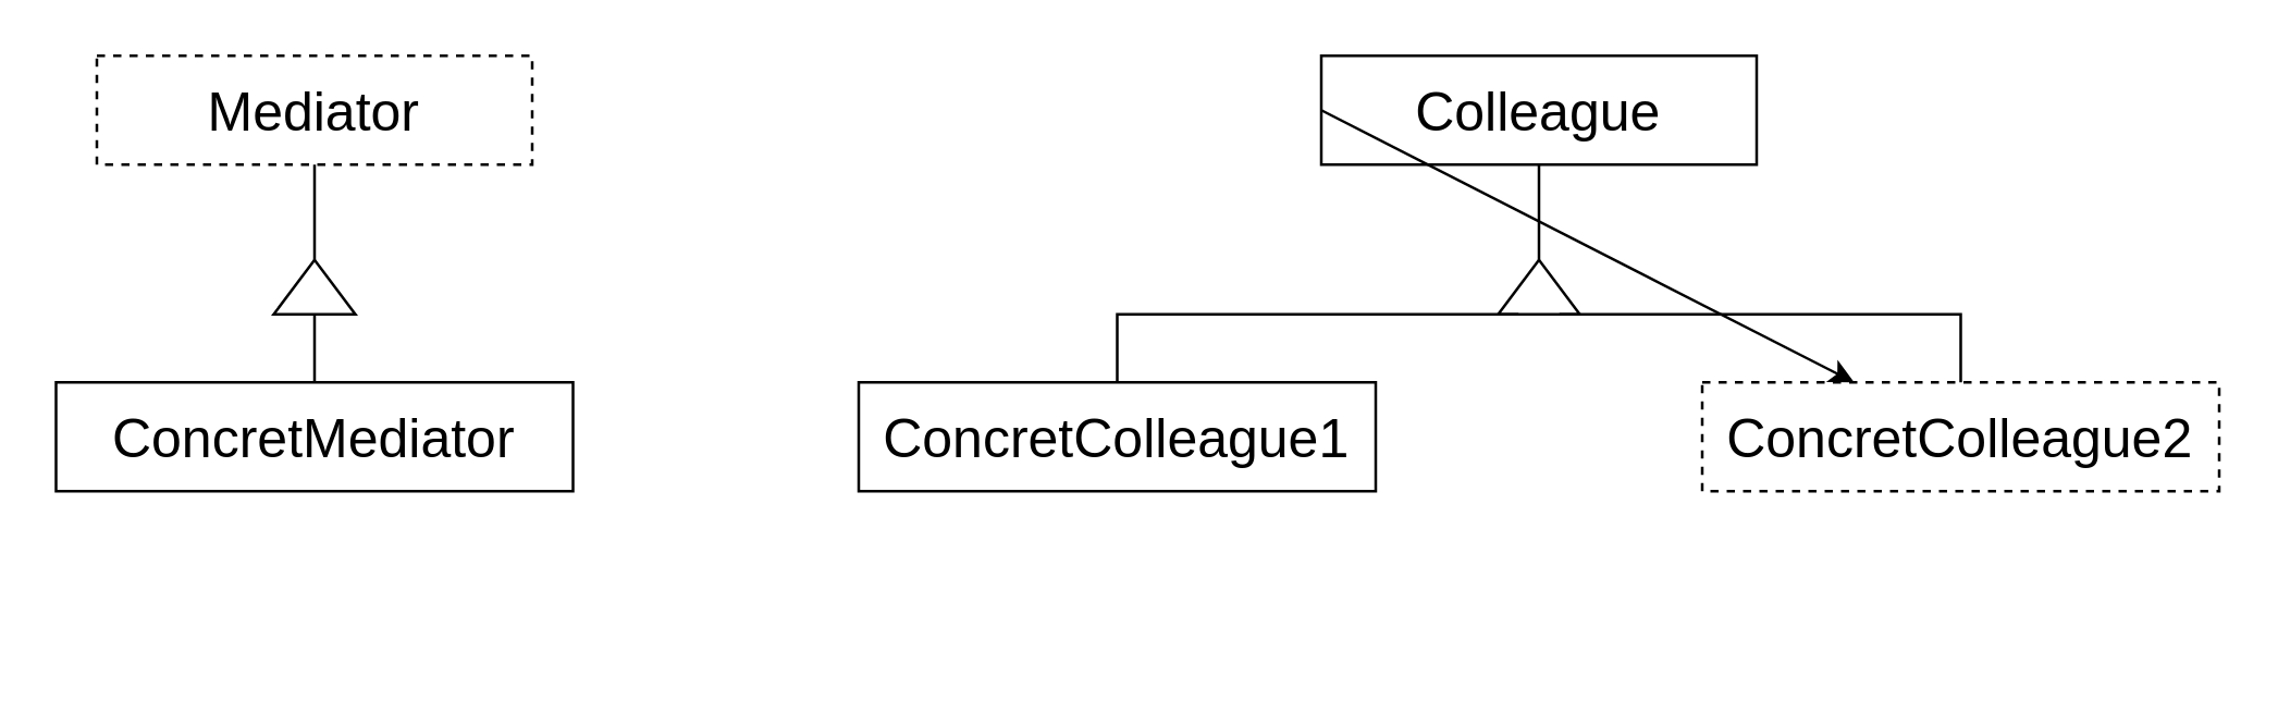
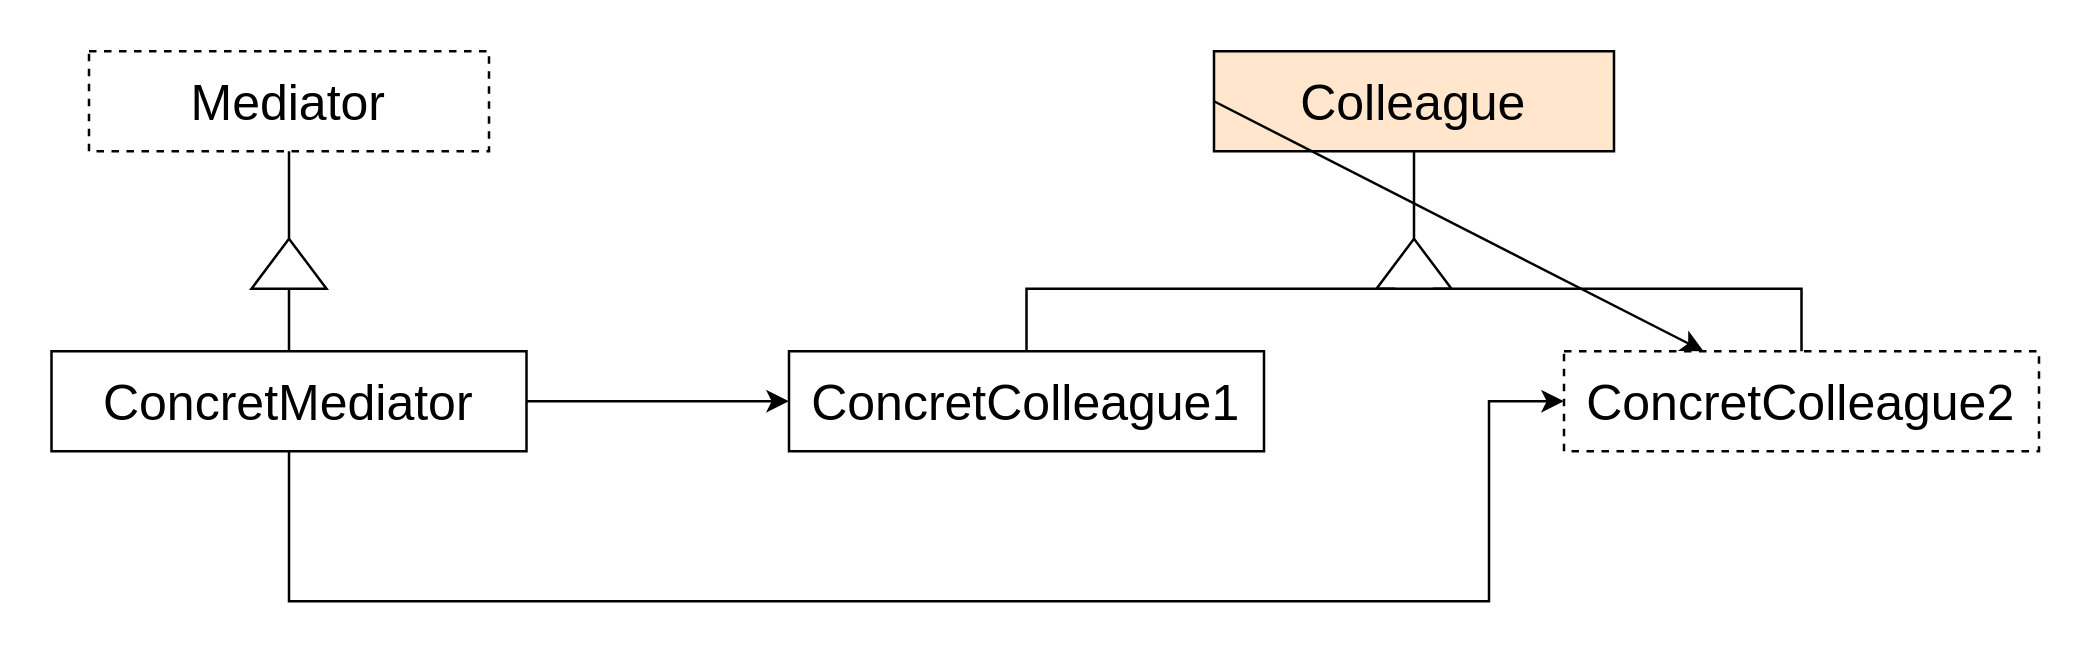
  <mxCell id="0" />
  <mxCell id="1" parent="0" />
  <mxCell id="2" value="&lt;font style=&quot;font-size: 20px;&quot;&gt;Mediator&lt;/font&gt;" style="rounded=0;whiteSpace=wrap;html=1;dashed=1;" vertex="1" parent="1"><mxGeometry x="35" y="20" width="160" height="40" as="geometry" /></mxCell>
- <mxCell id="3" value="&lt;font style=&quot;font-size: 20px;&quot;&gt;Colleague&lt;/font&gt;" style="rounded=0;whiteSpace=wrap;html=1;" vertex="1" parent="1"><mxGeometry x="485" y="20" width="160" height="40" as="geometry" /></mxCell>
+ <mxCell id="3" value="&lt;font style=&quot;font-size: 20px;&quot;&gt;Colleague&lt;/font&gt;" style="rounded=0;whiteSpace=wrap;html=1;fillColor=#ffe6cc;" vertex="1" parent="1"><mxGeometry x="485" y="20" width="160" height="40" as="geometry" /></mxCell>
  <mxCell id="4" value="&lt;font style=&quot;font-size: 20px;&quot;&gt;ConcretColleague1&lt;/font&gt;" style="rounded=0;whiteSpace=wrap;html=1;" vertex="1" parent="1"><mxGeometry x="315" y="140" width="190" height="40" as="geometry" /></mxCell>
  <mxCell id="5" value="&lt;font style=&quot;font-size: 20px;&quot;&gt;ConcretColleague2&lt;/font&gt;" style="rounded=0;whiteSpace=wrap;html=1;dashed=1;" vertex="1" parent="1"><mxGeometry x="625" y="140" width="190" height="40" as="geometry" /></mxCell>
+ <mxCell id="6" style="edgeStyle=none;rounded=0;html=1;exitX=1;exitY=0.5;exitDx=0;exitDy=0;entryX=0;entryY=0.5;entryDx=0;entryDy=0;fontSize=20;" edge="1" parent="1" source="8" target="4"><mxGeometry relative="1" as="geometry" /></mxCell>
+ <mxCell id="7" style="edgeStyle=none;rounded=0;html=1;entryX=0;entryY=0.5;entryDx=0;entryDy=0;fontSize=20;" edge="1" parent="1" source="8" target="5"><mxGeometry relative="1" as="geometry"><Array as="points"><mxPoint x="115" y="240" /><mxPoint x="595" y="240" /><mxPoint x="595" y="160" /></Array></mxGeometry></mxCell>
  <mxCell id="8" value="&lt;font style=&quot;font-size: 20px;&quot;&gt;ConcretMediator&lt;/font&gt;" style="rounded=0;whiteSpace=wrap;html=1;" vertex="1" parent="1"><mxGeometry x="20" y="140" width="190" height="40" as="geometry" /></mxCell>
  <mxCell id="9" value="" style="endArrow=classic;html=1;fontSize=20;exitX=0;exitY=0.5;exitDx=0;exitDy=0;" edge="1" parent="1" source="3" target="5"><mxGeometry width="50" height="50" relative="1" as="geometry"><mxPoint x="385" y="160" as="sourcePoint" /><mxPoint x="435" y="110" as="targetPoint" /></mxGeometry></mxCell>
  <mxCell id="10" value="" style="triangle;whiteSpace=wrap;html=1;fontSize=20;rotation=-90;" vertex="1" parent="1"><mxGeometry x="105" y="90" width="20" height="30" as="geometry" /></mxCell>
  <mxCell id="11" value="" style="endArrow=none;html=1;fontSize=20;entryX=0.5;entryY=1;entryDx=0;entryDy=0;exitX=1;exitY=0.5;exitDx=0;exitDy=0;" edge="1" parent="1" source="10" target="2"><mxGeometry width="50" height="50" relative="1" as="geometry"><mxPoint x="385" y="160" as="sourcePoint" /><mxPoint x="435" y="110" as="targetPoint" /></mxGeometry></mxCell>
  <mxCell id="12" value="" style="endArrow=none;html=1;fontSize=20;entryX=0.5;entryY=0;entryDx=0;entryDy=0;exitX=0;exitY=0.5;exitDx=0;exitDy=0;" edge="1" parent="1" source="10" target="8"><mxGeometry width="50" height="50" relative="1" as="geometry"><mxPoint x="335" y="155" as="sourcePoint" /><mxPoint x="125" y="70" as="targetPoint" /></mxGeometry></mxCell>
  <mxCell id="13" value="" style="endArrow=none;html=1;fontSize=20;entryX=0.5;entryY=1;entryDx=0;entryDy=0;exitX=1;exitY=0.5;exitDx=0;exitDy=0;" edge="1" parent="1" source="14" target="3"><mxGeometry width="50" height="50" relative="1" as="geometry"><mxPoint x="175" y="105" as="sourcePoint" /><mxPoint x="175" y="70" as="targetPoint" /></mxGeometry></mxCell>
  <mxCell id="14" value="" style="triangle;whiteSpace=wrap;html=1;fontSize=20;rotation=-90;" vertex="1" parent="1"><mxGeometry x="555" y="90" width="20" height="30" as="geometry" /></mxCell>
  <mxCell id="15" value="" style="endArrow=none;html=1;fontSize=20;entryX=0;entryY=0.25;entryDx=0;entryDy=0;exitX=0.5;exitY=0;exitDx=0;exitDy=0;rounded=0;" edge="1" parent="1" source="4" target="14"><mxGeometry width="50" height="50" relative="1" as="geometry"><mxPoint x="435" y="160" as="sourcePoint" /><mxPoint x="485" y="110" as="targetPoint" /><Array as="points"><mxPoint x="410" y="115" /></Array></mxGeometry></mxCell>
  <mxCell id="16" value="" style="endArrow=none;html=1;fontSize=20;entryX=0;entryY=0.75;entryDx=0;entryDy=0;exitX=0.5;exitY=0;exitDx=0;exitDy=0;rounded=0;" edge="1" parent="1" source="5" target="14"><mxGeometry width="50" height="50" relative="1" as="geometry"><mxPoint x="695" y="125.22" as="sourcePoint" /><mxPoint x="834.82" y="100" as="targetPoint" /><Array as="points"><mxPoint x="720" y="115" /></Array></mxGeometry></mxCell>
